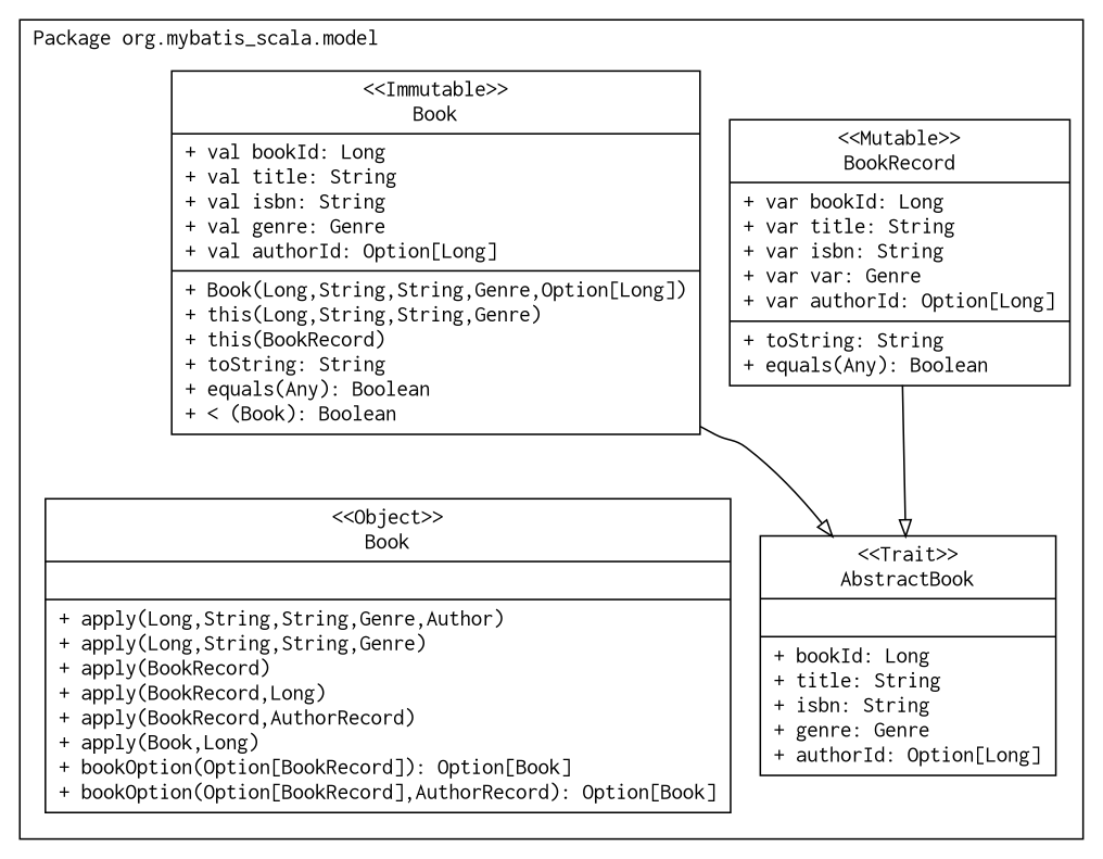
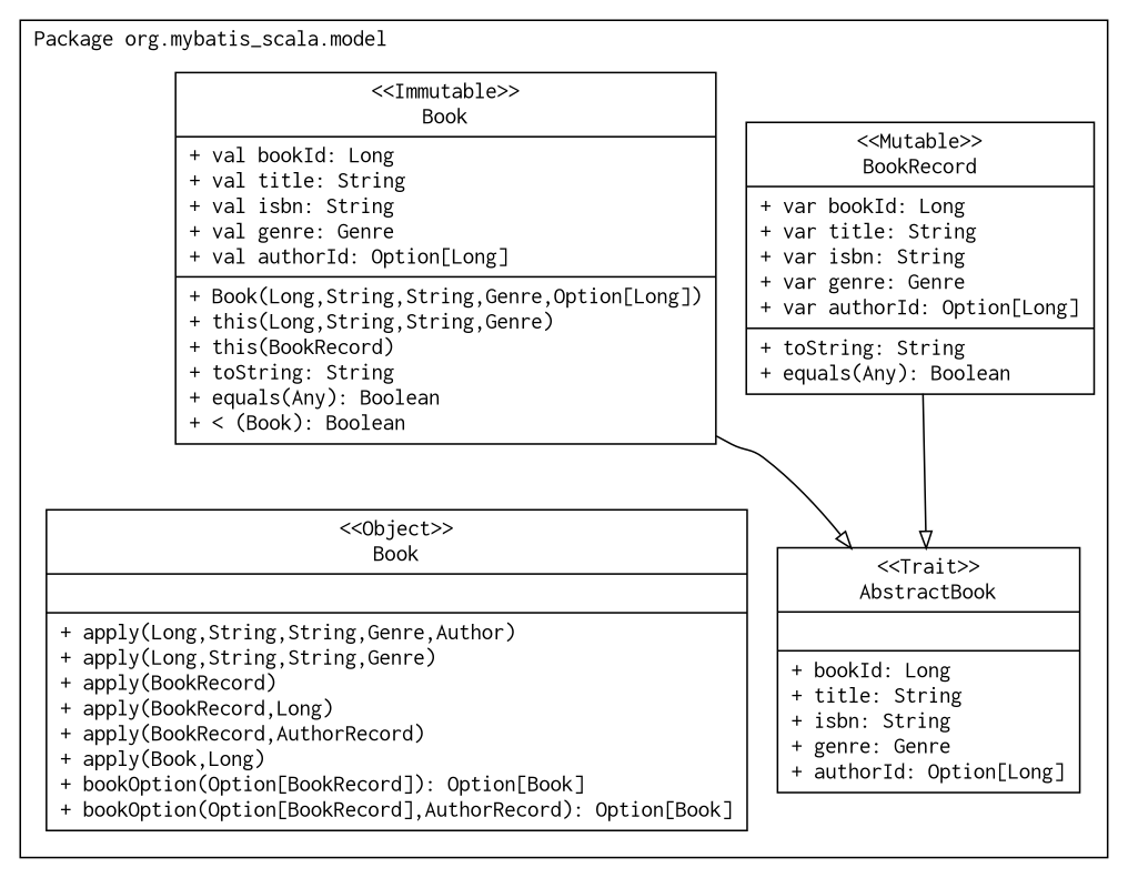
  digraph {
    fontname=Courier
    node [fontname=Courier shape=record]
    edge [arrowhead=empty]
    n1 [label="{\<\<Trait\>\>\nAbstractBook|  | + bookId: Long\l+ title: String\l+ isbn: String\l+ genre: Genre\l+ authorId: Option[Long]\l}"]
    n2 [label="{\<\<Object\>\>\nBook| |+ apply(Long,String,String,Genre,Author)\l+ apply(Long,String,String,Genre)\l+ apply(BookRecord)\l+ apply(BookRecord,Long)\l+ apply(BookRecord,AuthorRecord)\l+ apply(Book,Long)\l+ bookOption(Option[BookRecord]): Option[Book]\l+ bookOption(Option[BookRecord],AuthorRecord): Option[Book]}"]
-   n3 [label="{\<\<Mutable\>\>\nBookRecord| + var bookId: Long\l+ var title: String\l+ var isbn: String\l+ var var: Genre\l+ var authorId: Option[Long]|+ toString: String\l+ equals(Any): Boolean\l }"]
+   n3 [label="{\<\<Mutable\>\>\nBookRecord| + var bookId: Long\l+ var title: String\l+ var isbn: String\l+ var genre: Genre\l+ var authorId: Option[Long]|+ toString: String\l+ equals(Any): Boolean\l }"]
    n4 [label="{\<\<Immutable\>\>\nBook| + val bookId: Long\l+ val title: String\l+ val isbn: String\l+ val genre: Genre\l+ val authorId: Option[Long]\l|+ Book(Long,String,String,Genre,Option[Long])\l+ this(Long,String,String,Genre)\l+ this(BookRecord)\l+ toString: String\l+ equals(Any): Boolean\l+ \< (Book): Boolean\l }"]
    subgraph cluster_1 {
      label="Package org.mybatis_scala.model"
      labeljust=l
      n3
      n4
      subgraph cluster_2 {
        label="Package org.mybatis_scala.model"
        labeljust=l
        style=invis
        n1
        n2
      }
    }
    n3 -> n1
    n4 -> n1
  }
